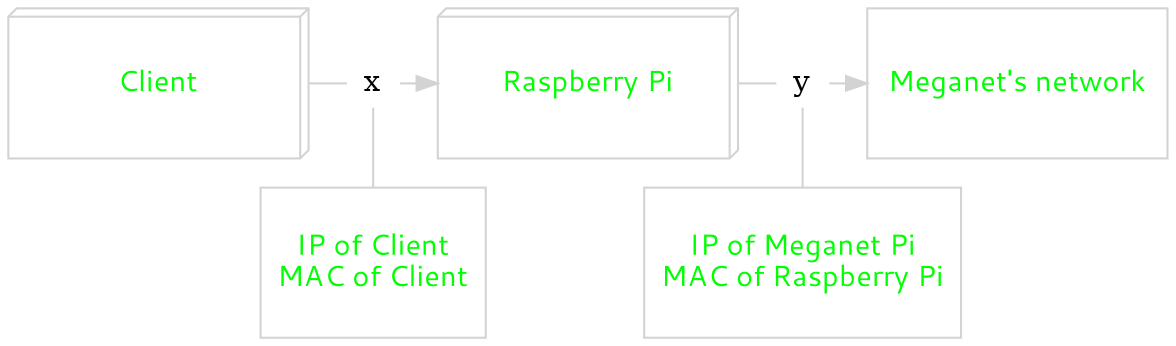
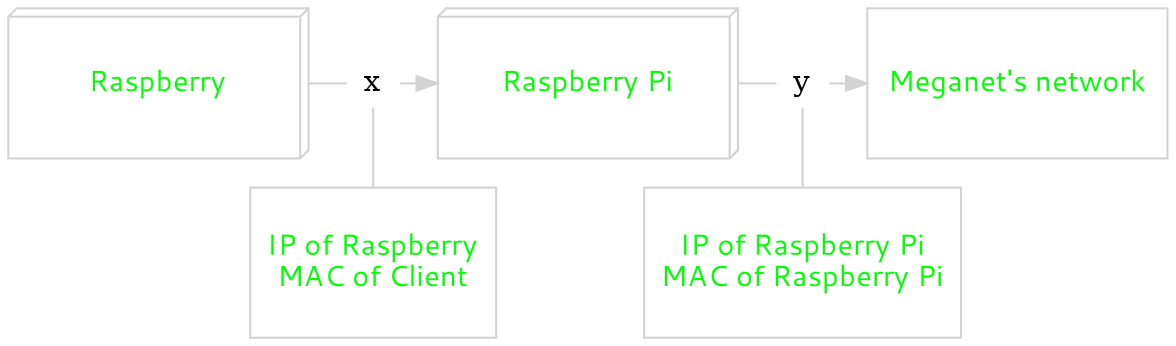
  digraph {
    color="#eeeeee"
    ranksep=0.2
    node [color=lightgrey fontcolor=green fontname=Cantarell shape=box]
    edge [color=lightgrey dir=none]
-   n1 [height=1 label=Client shape=box3d width=2]
+   n1 [height=1 label=Raspberry shape=box3d width=2]
    n2 [height=1 label="Raspberry Pi" shape=box3d width=2]
    n3 [height=1 label="Meganet's network" width=2]
-   n4 [height=1 label="IP of Client\nMAC of Client" width=1]
-   n5 [height=1 label="IP of Meganet Pi\nMAC of Raspberry Pi" width=1]
+   n4 [height=1 label="IP of Raspberry\nMAC of Client" width=1]
+   n5 [height=1 label="IP of Raspberry Pi\nMAC of Raspberry Pi" width=1]
    x [height=0 shape=none width=0 fontcolor="" fontname=""]
    y [height=0 shape=none width=0 fontcolor="" fontname=""]
    subgraph sub_1 {
      n1
      n2
      n3
    }
    subgraph sub_2 {
      n4
      n5
    }
    subgraph sub_3 {
      rank=same
      n1
      n2
      n3
      x
      y
    }
    n1 -> x
    n2 -> y
    x -> n2 [dir=""]
    x -> n4
    y -> n3 [dir=""]
    y -> n5
  }
